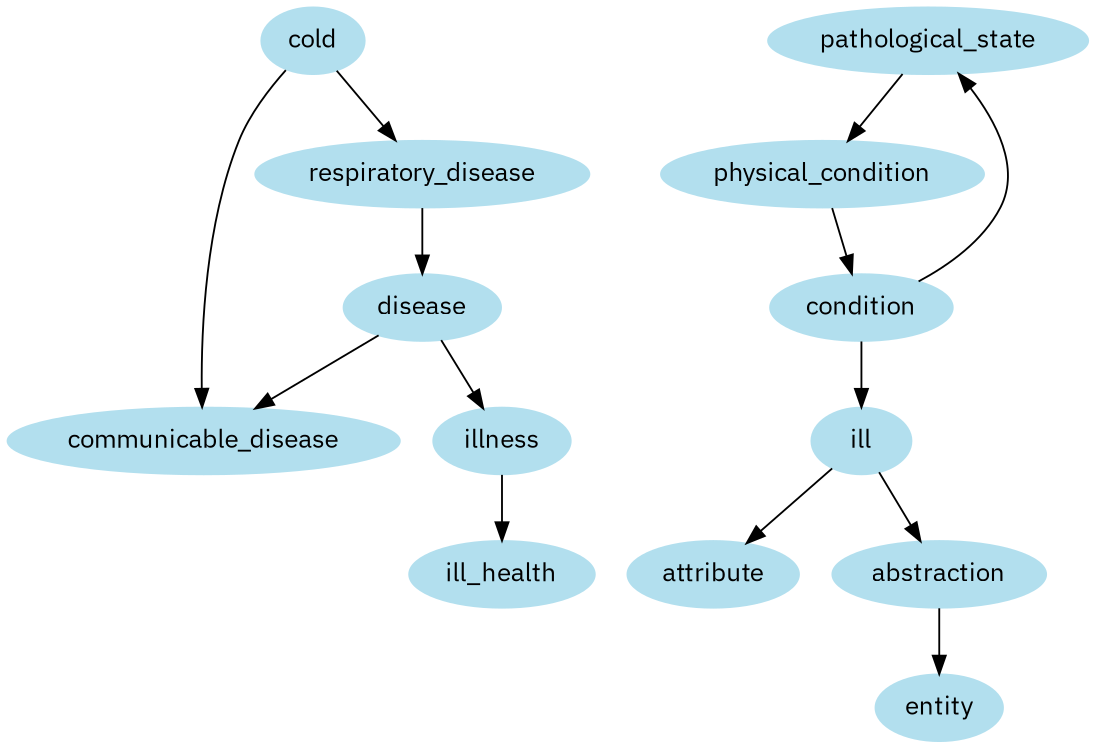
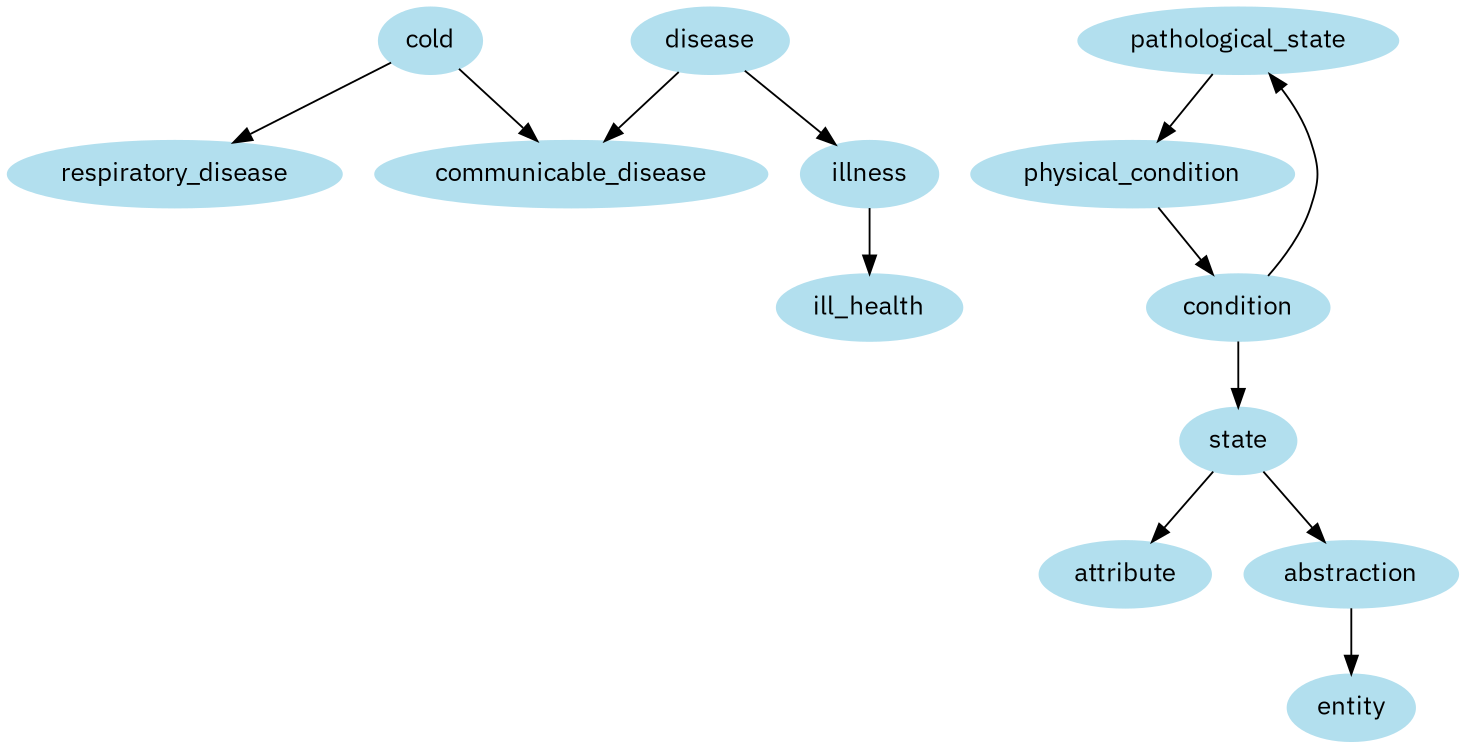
  digraph {
    fontname="IBM Plex Sans"
    node [color=lightblue2 fontname="IBM Plex Sans" style=filled]
    edge [fontname="IBM Plex Sans"]
    cold
    communicable_disease
    respiratory_disease
    disease
    illness
    ill_health
    pathological_state
    physical_condition
    condition
-   state [label=ill]
+   state
    attribute
    abstraction
    entity
    cold -> communicable_disease
    cold -> respiratory_disease
-   respiratory_disease -> disease
    disease -> communicable_disease
    disease -> illness
    illness -> ill_health
    pathological_state -> physical_condition
    physical_condition -> condition
    condition -> pathological_state
    condition -> state
    state -> attribute
    state -> abstraction
    abstraction -> entity
  }
